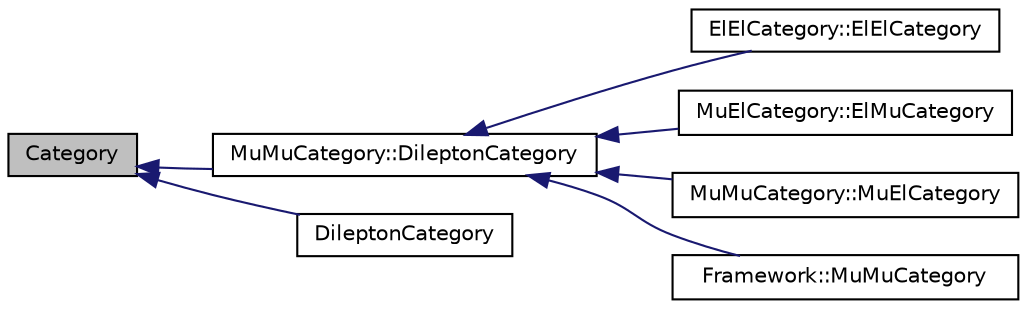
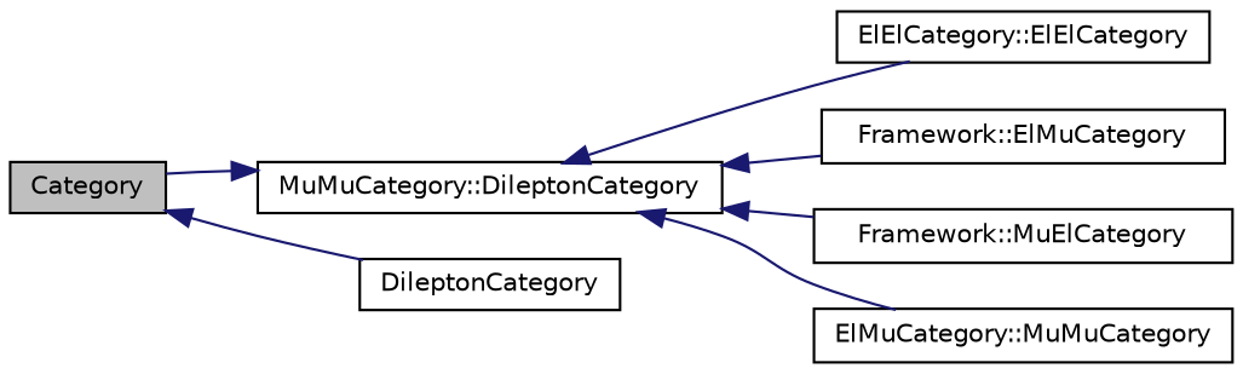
  digraph {
    rankdir=LR
    node [color=black fillcolor=white fontname=Helvetica fontsize=10 shape=record style=filled]
    edge [color=midnightblue dir=back fontname=Helvetica fontsize=10 labelfontname=Helvetica labelfontsize=10 style=solid]
    n1 [fillcolor=grey75 fontcolor=black height=0.2 label=Category width=0.4]
    n2 [height=0.2 label="MuMuCategory::DileptonCategory" width=0.4]
    n3 [height=0.2 label=DileptonCategory width=0.4]
    n4 [height=0.2 label="ElElCategory::ElElCategory" width=0.4]
-   n5 [height=0.2 label="MuElCategory::ElMuCategory" width=0.4]
-   n6 [height=0.2 label="MuMuCategory::MuElCategory" width=0.4]
-   n7 [height=0.2 label="Framework::MuMuCategory" width=0.4]
-   n1 -> n2
+   n5 [height=0.2 label="Framework::ElMuCategory" width=0.4]
+   n6 [height=0.2 label="Framework::MuElCategory" width=0.4]
+   n7 [height=0.2 label="ElMuCategory::MuMuCategory" width=0.4]
+   n2 -> n1
    n1 -> n3
    n2 -> n4
    n2 -> n5
    n2 -> n6
    n2 -> n7
  }
